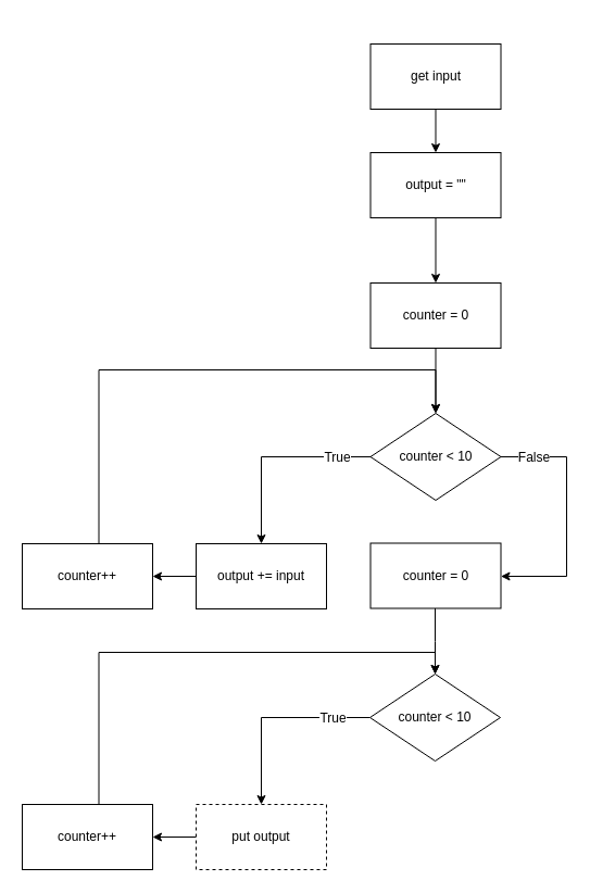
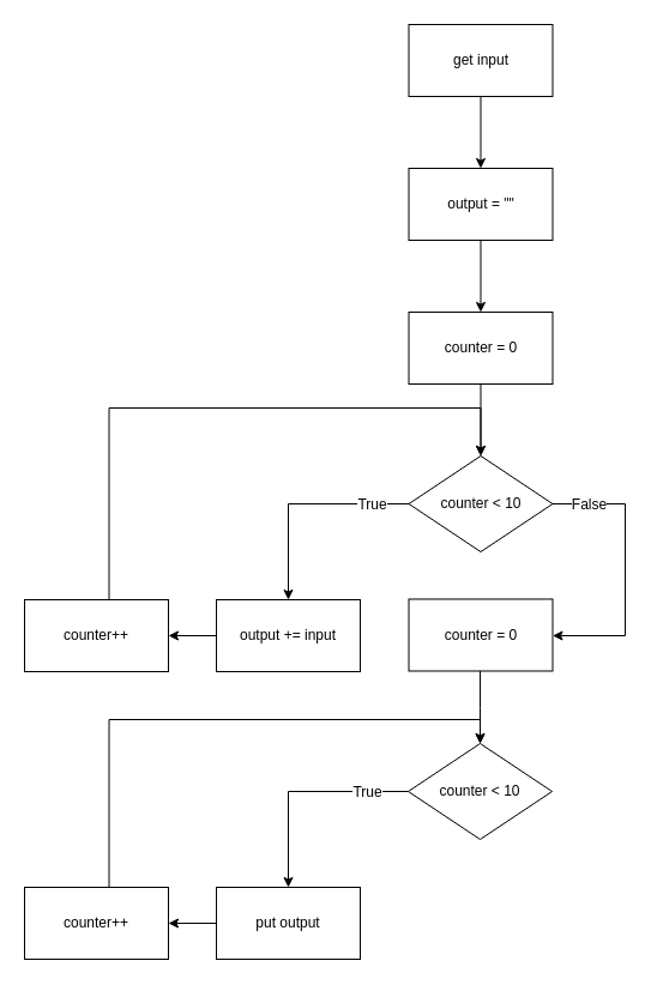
  <mxCell id="0" />
  <mxCell id="1" parent="0" />
  <mxCell id="2" style="edgeStyle=orthogonalEdgeStyle;rounded=0;orthogonalLoop=1;jettySize=auto;html=1;" edge="1" parent="1" source="3" target="5"><mxGeometry relative="1" as="geometry"><mxPoint x="400.5" y="140" as="targetPoint" /></mxGeometry></mxCell>
- <mxCell id="3" value="get input" style="rounded=0;whiteSpace=wrap;html=1;" vertex="1" parent="1"><mxGeometry x="340.5" y="40" width="120" height="60" as="geometry" /></mxCell>
+ <mxCell id="3" value="get input" style="rounded=0;whiteSpace=wrap;html=1;" vertex="1" parent="1"><mxGeometry x="340.5" y="20" width="120" height="60" as="geometry" /></mxCell>
  <mxCell id="4" style="edgeStyle=orthogonalEdgeStyle;rounded=0;orthogonalLoop=1;jettySize=auto;html=1;" edge="1" parent="1" source="5" target="7"><mxGeometry relative="1" as="geometry"><mxPoint x="400.5" y="260" as="targetPoint" /></mxGeometry></mxCell>
  <mxCell id="5" value="output = &quot;&quot;" style="rounded=0;whiteSpace=wrap;html=1;" vertex="1" parent="1"><mxGeometry x="340.5" y="140" width="120" height="60" as="geometry" /></mxCell>
  <mxCell id="6" style="edgeStyle=orthogonalEdgeStyle;rounded=0;orthogonalLoop=1;jettySize=auto;html=1;" edge="1" parent="1" source="7" target="12"><mxGeometry relative="1" as="geometry"><mxPoint x="400.5" y="380" as="targetPoint" /></mxGeometry></mxCell>
  <mxCell id="7" value="counter = 0&lt;br&gt;" style="rounded=0;whiteSpace=wrap;html=1;" vertex="1" parent="1"><mxGeometry x="340.5" y="260" width="120" height="60" as="geometry" /></mxCell>
  <mxCell id="8" style="edgeStyle=orthogonalEdgeStyle;rounded=0;orthogonalLoop=1;jettySize=auto;html=1;shadow=0;exitX=0;exitY=0.5;exitDx=0;exitDy=0;" edge="1" parent="1" source="12" target="14"><mxGeometry relative="1" as="geometry"><mxPoint x="300.5" y="500" as="targetPoint" /></mxGeometry></mxCell>
  <mxCell id="9" value="True&lt;br&gt;" style="text;html=1;resizable=0;points=[];align=center;verticalAlign=middle;labelBackgroundColor=#ffffff;" vertex="1" connectable="0" parent="8"><mxGeometry x="-0.215" y="18" relative="1" as="geometry"><mxPoint x="40" y="-18" as="offset" /></mxGeometry></mxCell>
  <mxCell id="10" style="edgeStyle=orthogonalEdgeStyle;rounded=0;orthogonalLoop=1;jettySize=auto;html=1;exitX=1;exitY=0.5;exitDx=0;exitDy=0;shadow=0;" edge="1" parent="1" source="12" target="18"><mxGeometry relative="1" as="geometry"><mxPoint x="550.5" y="490" as="targetPoint" /><Array as="points"><mxPoint x="521" y="420" /><mxPoint x="521" y="530" /></Array></mxGeometry></mxCell>
  <mxCell id="11" value="False&lt;br&gt;" style="text;html=1;resizable=0;points=[];align=center;verticalAlign=middle;labelBackgroundColor=#ffffff;" vertex="1" connectable="0" parent="10"><mxGeometry x="-0.822" y="-3" relative="1" as="geometry"><mxPoint x="9" y="-3" as="offset" /></mxGeometry></mxCell>
  <mxCell id="12" value="counter &amp;lt; 10" style="rhombus;whiteSpace=wrap;html=1;" vertex="1" parent="1"><mxGeometry x="340.5" y="380" width="120" height="80" as="geometry" /></mxCell>
  <mxCell id="13" style="edgeStyle=orthogonalEdgeStyle;rounded=0;orthogonalLoop=1;jettySize=auto;html=1;shadow=0;" edge="1" parent="1" source="14" target="16"><mxGeometry relative="1" as="geometry"><mxPoint x="80" y="530" as="targetPoint" /></mxGeometry></mxCell>
  <mxCell id="14" value="output += input" style="rounded=0;whiteSpace=wrap;html=1;" vertex="1" parent="1"><mxGeometry x="180" y="500" width="120" height="60" as="geometry" /></mxCell>
  <mxCell id="15" style="edgeStyle=orthogonalEdgeStyle;rounded=0;orthogonalLoop=1;jettySize=auto;html=1;shadow=0;entryX=0.5;entryY=0;entryDx=0;entryDy=0;exitX=0.5;exitY=0;exitDx=0;exitDy=0;" edge="1" parent="1" source="16" target="12"><mxGeometry relative="1" as="geometry"><mxPoint x="260.5" y="390" as="targetPoint" /><Array as="points"><mxPoint x="90.5" y="340" /><mxPoint x="400.5" y="340" /></Array></mxGeometry></mxCell>
  <mxCell id="16" value="counter++" style="rounded=0;whiteSpace=wrap;html=1;" vertex="1" parent="1"><mxGeometry x="20" y="500" width="120" height="60" as="geometry" /></mxCell>
  <mxCell id="17" style="edgeStyle=orthogonalEdgeStyle;rounded=0;orthogonalLoop=1;jettySize=auto;html=1;entryX=0.5;entryY=0;entryDx=0;entryDy=0;shadow=0;" edge="1" parent="1" source="18" target="21"><mxGeometry relative="1" as="geometry"><Array as="points"><mxPoint x="400" y="590" /></Array></mxGeometry></mxCell>
  <mxCell id="18" value="counter = 0" style="rounded=0;whiteSpace=wrap;html=1;" vertex="1" parent="1"><mxGeometry x="340.5" y="499.5" width="120" height="60" as="geometry" /></mxCell>
  <mxCell id="19" style="edgeStyle=orthogonalEdgeStyle;rounded=0;orthogonalLoop=1;jettySize=auto;html=1;shadow=0;exitX=0;exitY=0.5;exitDx=0;exitDy=0;" edge="1" parent="1" source="21" target="23"><mxGeometry relative="1" as="geometry"><mxPoint x="300.5" y="730" as="targetPoint" /></mxGeometry></mxCell>
  <mxCell id="20" value="True&lt;br&gt;" style="text;html=1;resizable=0;points=[];align=center;verticalAlign=middle;labelBackgroundColor=#ffffff;" vertex="1" connectable="0" parent="19"><mxGeometry x="-0.215" y="18" relative="1" as="geometry"><mxPoint x="36.5" y="-18" as="offset" /></mxGeometry></mxCell>
  <mxCell id="21" value="counter &amp;lt; 10" style="rhombus;whiteSpace=wrap;html=1;" vertex="1" parent="1"><mxGeometry x="340" y="620" width="120" height="80" as="geometry" /></mxCell>
  <mxCell id="22" style="edgeStyle=orthogonalEdgeStyle;rounded=0;orthogonalLoop=1;jettySize=auto;html=1;shadow=0;" edge="1" parent="1" source="23" target="25"><mxGeometry relative="1" as="geometry"><mxPoint x="80" y="770" as="targetPoint" /></mxGeometry></mxCell>
- <mxCell id="23" value="put output" style="rounded=0;whiteSpace=wrap;html=1;dashed=1;" vertex="1" parent="1"><mxGeometry x="180" y="740" width="120" height="60" as="geometry" /></mxCell>
+ <mxCell id="23" value="put output" style="rounded=0;whiteSpace=wrap;html=1;" vertex="1" parent="1"><mxGeometry x="180" y="740" width="120" height="60" as="geometry" /></mxCell>
  <mxCell id="24" style="edgeStyle=orthogonalEdgeStyle;rounded=0;orthogonalLoop=1;jettySize=auto;html=1;shadow=0;entryX=0.5;entryY=0;entryDx=0;entryDy=0;exitX=0.5;exitY=0;exitDx=0;exitDy=0;" edge="1" parent="1" source="25" target="21"><mxGeometry relative="1" as="geometry"><mxPoint x="260.5" y="650" as="targetPoint" /><Array as="points"><mxPoint x="90.5" y="600" /><mxPoint x="400.5" y="600" /></Array></mxGeometry></mxCell>
  <mxCell id="25" value="counter++" style="rounded=0;whiteSpace=wrap;html=1;" vertex="1" parent="1"><mxGeometry x="20" y="740" width="120" height="60" as="geometry" /></mxCell>
